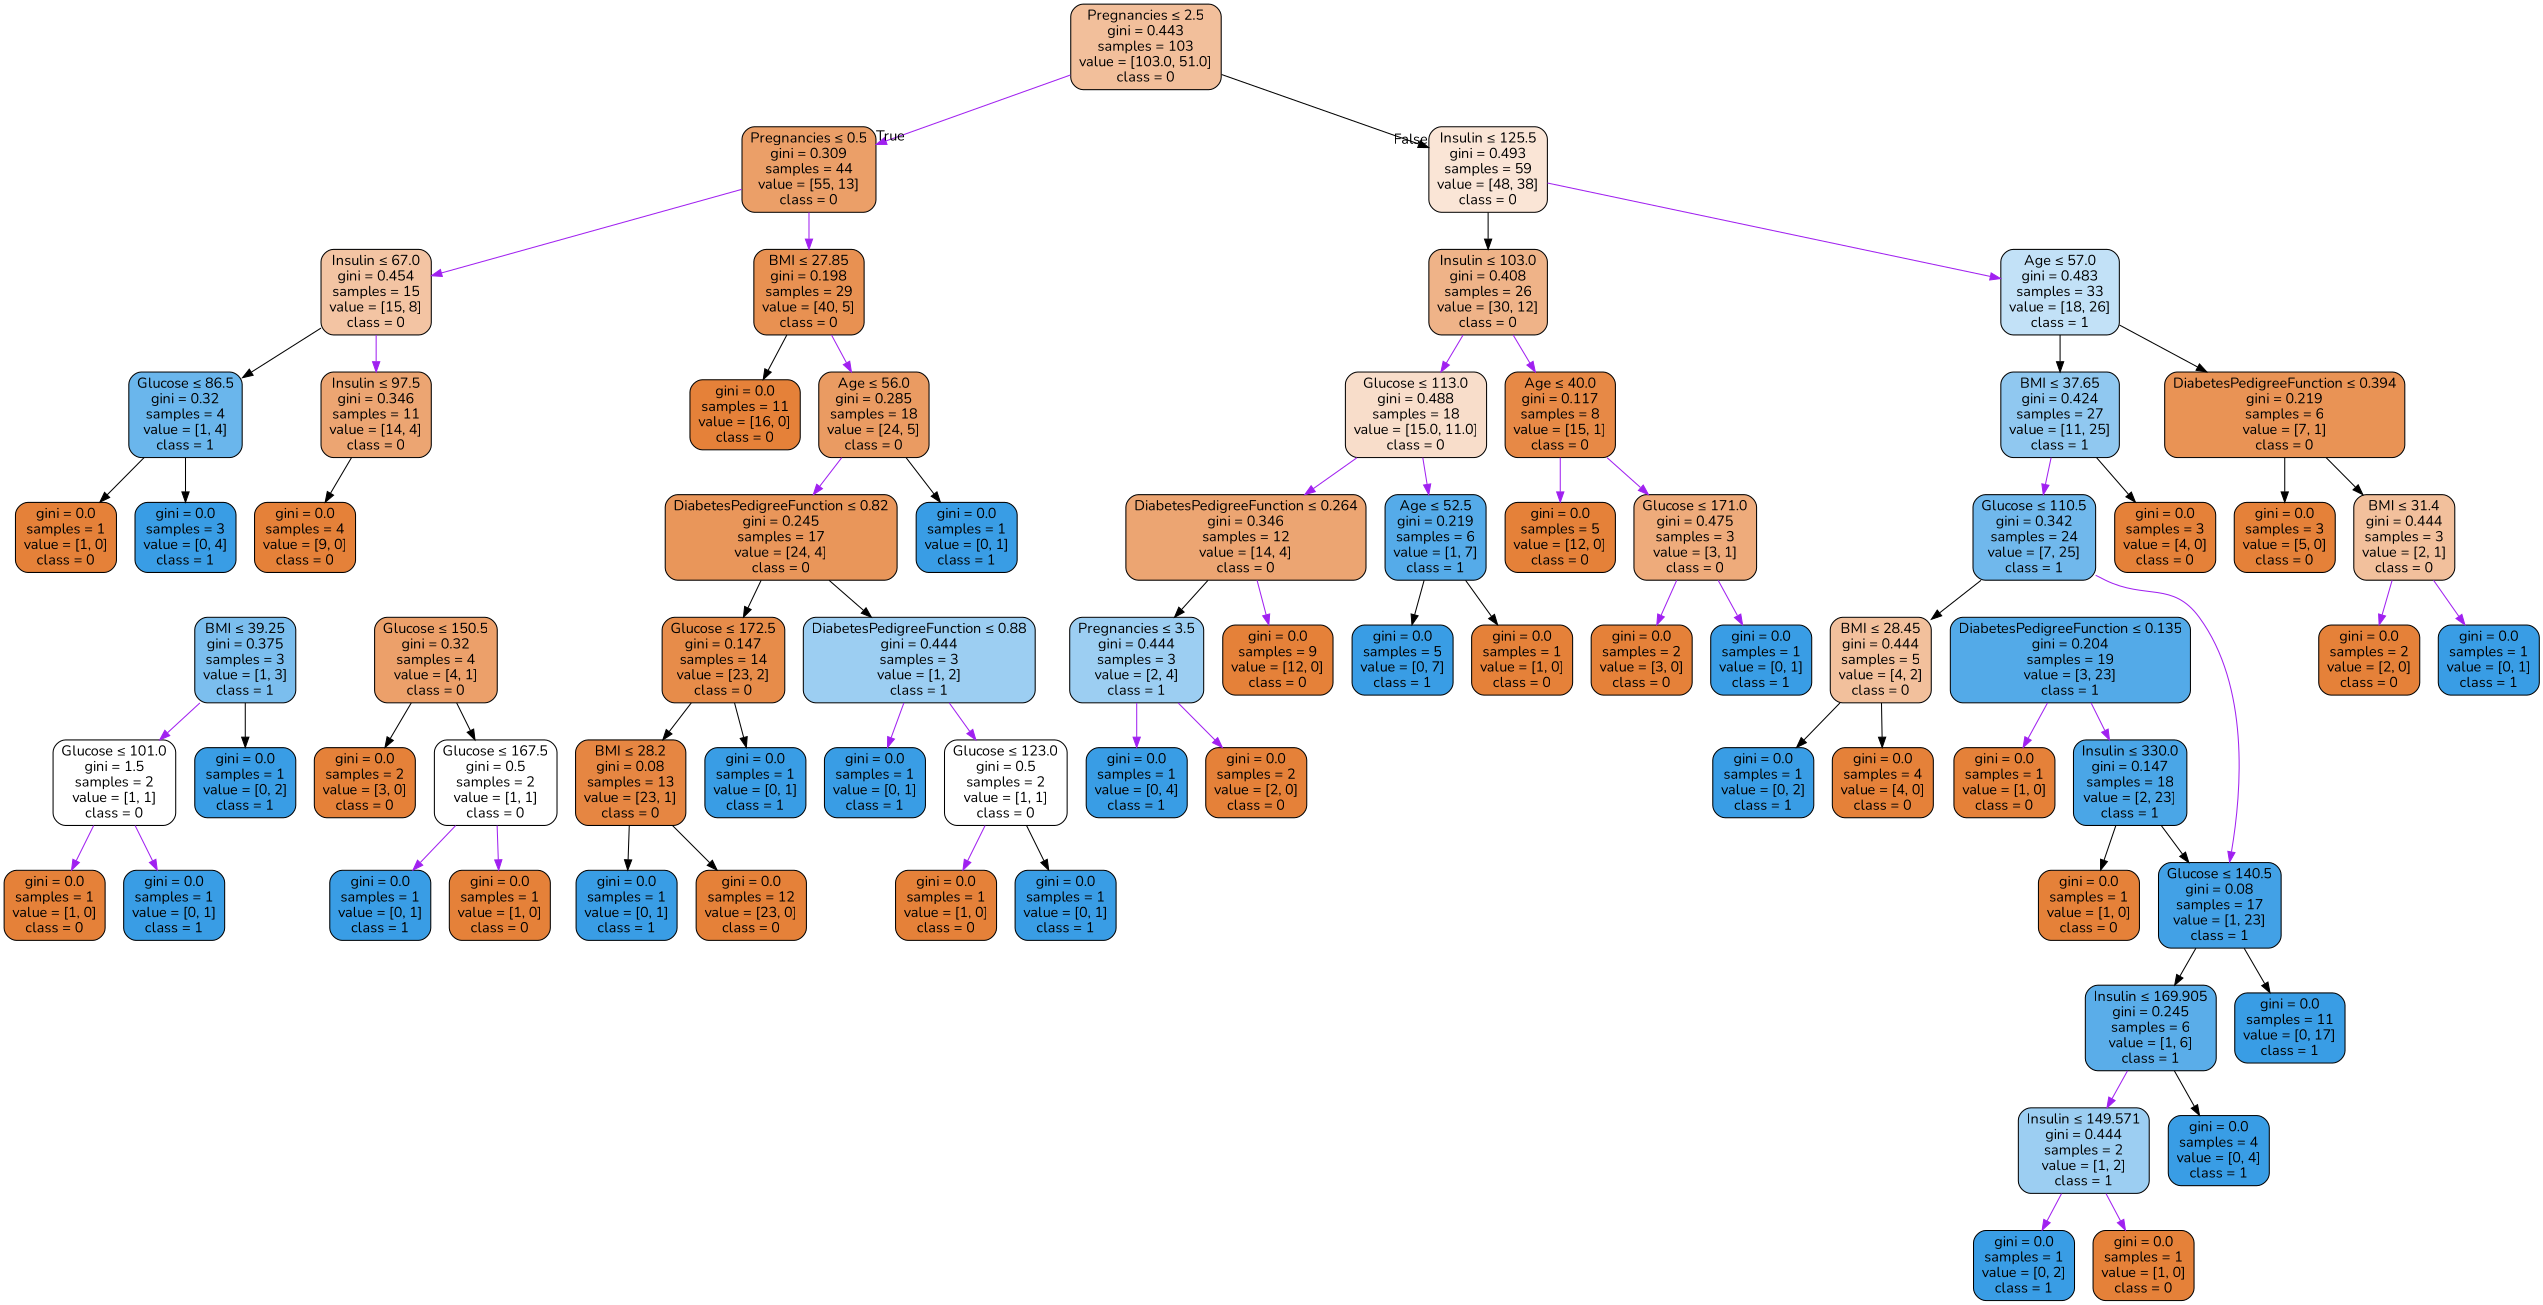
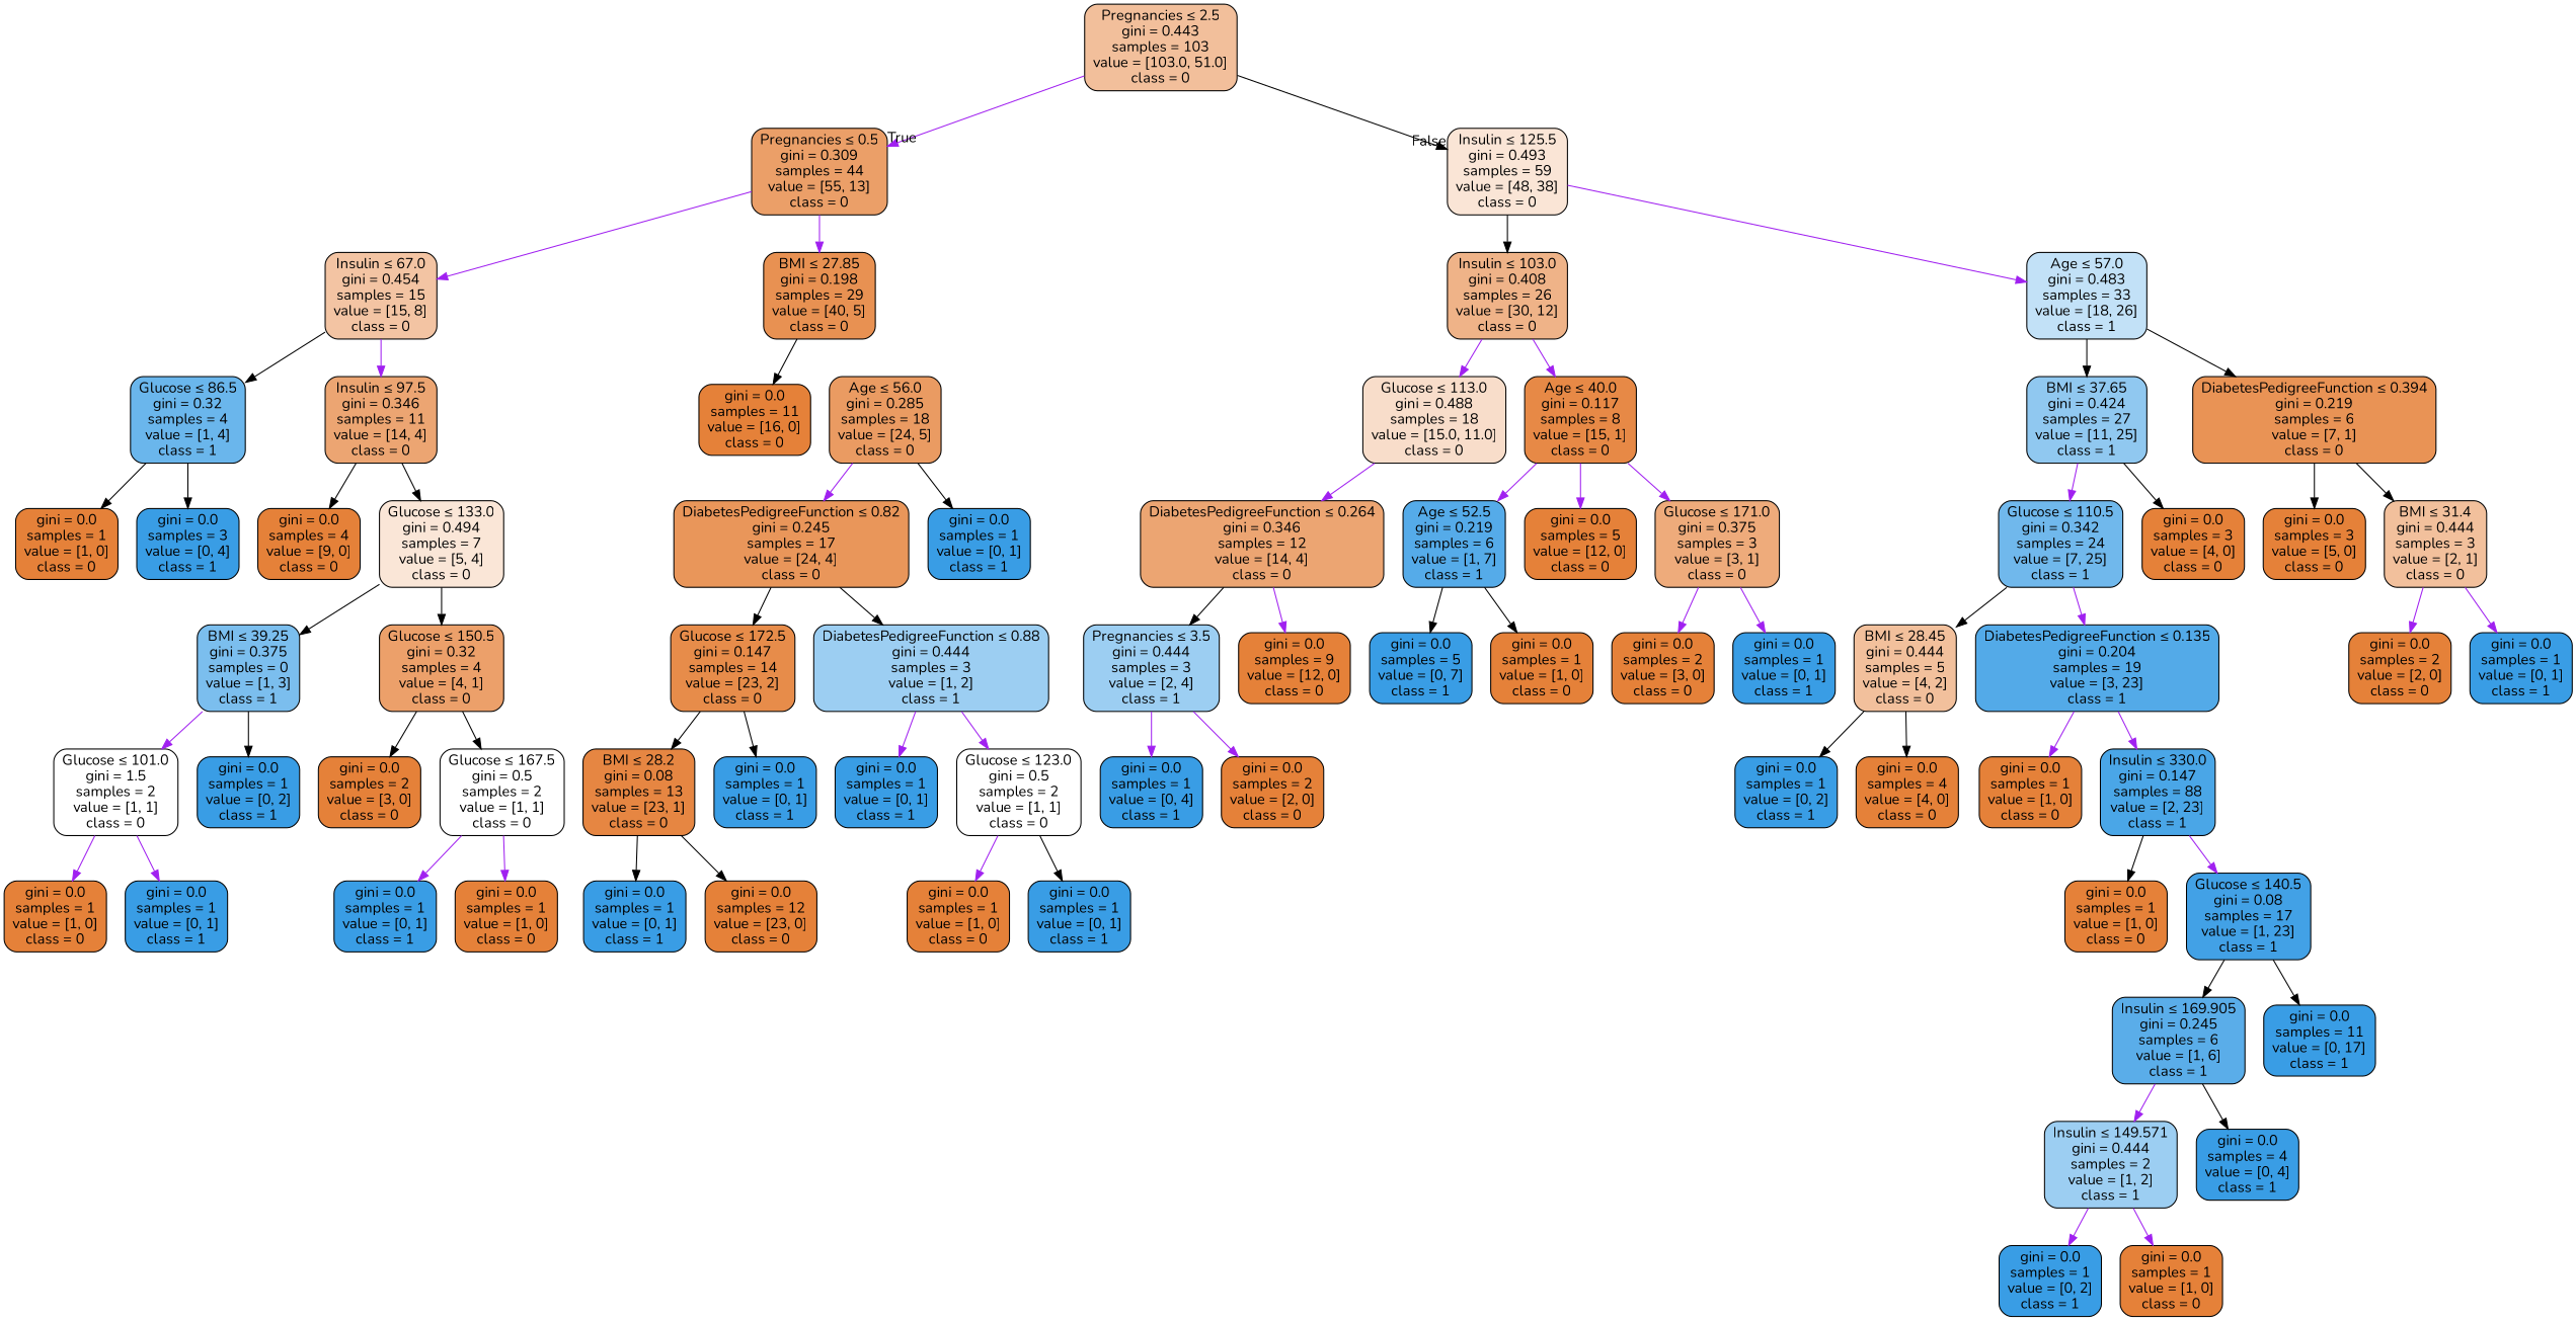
  digraph {
    fontname=Nunito
    node [color=black fillcolor="#e58139" fontname=Nunito shape=box style="filled, rounded"]
    edge [color=purple fontname=Nunito]
    n1 [fillcolor="#f2bf9b" label=<Pregnancies &le; 2.5<br/>gini = 0.443<br/>samples = 103<br/>value = [103.0, 51.0]<br/>class = 0>]
    n2 [fillcolor="#eb9f68" label=<Pregnancies &le; 0.5<br/>gini = 0.309<br/>samples = 44<br/>value = [55, 13]<br/>class = 0>]
    n3 [fillcolor="#fae5d6" label=<Insulin &le; 125.5<br/>gini = 0.493<br/>samples = 59<br/>value = [48, 38]<br/>class = 0>]
    n4 [fillcolor="#f3c4a3" label=<Insulin &le; 67.0<br/>gini = 0.454<br/>samples = 15<br/>value = [15, 8]<br/>class = 0>]
    n5 [fillcolor="#e89152" label=<BMI &le; 27.85<br/>gini = 0.198<br/>samples = 29<br/>value = [40, 5]<br/>class = 0>]
    n6 [fillcolor="#efb388" label=<Insulin &le; 103.0<br/>gini = 0.408<br/>samples = 26<br/>value = [30, 12]<br/>class = 0>]
    n7 [fillcolor="#c2e1f7" label=<Age &le; 57.0<br/>gini = 0.483<br/>samples = 33<br/>value = [18, 26]<br/>class = 1>]
    n8 [fillcolor="#6ab6ec" label=<Glucose &le; 86.5<br/>gini = 0.32<br/>samples = 4<br/>value = [1, 4]<br/>class = 1>]
    n9 [fillcolor="#eca572" label=<Insulin &le; 97.5<br/>gini = 0.346<br/>samples = 11<br/>value = [14, 4]<br/>class = 0>]
    n10 [label=<gini = 0.0<br/>samples = 11<br/>value = [16, 0]<br/>class = 0>]
    n11 [fillcolor="#ea9b62" label=<Age &le; 56.0<br/>gini = 0.285<br/>samples = 18<br/>value = [24, 5]<br/>class = 0>]
    n12 [label=<gini = 0.0<br/>samples = 1<br/>value = [1, 0]<br/>class = 0>]
    n13 [fillcolor="#399de5" label=<gini = 0.0<br/>samples = 3<br/>value = [0, 4]<br/>class = 1>]
    n14 [label=<gini = 0.0<br/>samples = 4<br/>value = [9, 0]<br/>class = 0>]
-   n16 [fillcolor="#7bbeee" label=<BMI &le; 39.25<br/>gini = 0.375<br/>samples = 3<br/>value = [1, 3]<br/>class = 1>]
+   n15 [fillcolor="#fae6d7" label=<Glucose &le; 133.0<br/>gini = 0.494<br/>samples = 7<br/>value = [5, 4]<br/>class = 0>]
+   n16 [fillcolor="#7bbeee" label=<BMI &le; 39.25<br/>gini = 0.375<br/>samples = 0<br/>value = [1, 3]<br/>class = 1>]
    n17 [fillcolor="#eca06a" label=<Glucose &le; 150.5<br/>gini = 0.32<br/>samples = 4<br/>value = [4, 1]<br/>class = 0>]
    n18 [fillcolor="#ffffff" label=<Glucose &le; 101.0<br/>gini = 1.5<br/>samples = 2<br/>value = [1, 1]<br/>class = 0>]
    n19 [fillcolor="#399de5" label=<gini = 0.0<br/>samples = 1<br/>value = [0, 2]<br/>class = 1>]
    n20 [label=<gini = 0.0<br/>samples = 2<br/>value = [3, 0]<br/>class = 0>]
    n21 [fillcolor="#ffffff" label=<Glucose &le; 167.5<br/>gini = 0.5<br/>samples = 2<br/>value = [1, 1]<br/>class = 0>]
    n22 [label=<gini = 0.0<br/>samples = 1<br/>value = [1, 0]<br/>class = 0>]
    n23 [fillcolor="#399de5" label=<gini = 0.0<br/>samples = 1<br/>value = [0, 1]<br/>class = 1>]
    n24 [fillcolor="#399de5" label=<gini = 0.0<br/>samples = 1<br/>value = [0, 1]<br/>class = 1>]
    n25 [label=<gini = 0.0<br/>samples = 1<br/>value = [1, 0]<br/>class = 0>]
    n26 [fillcolor="#e9965a" label=<DiabetesPedigreeFunction &le; 0.82<br/>gini = 0.245<br/>samples = 17<br/>value = [24, 4]<br/>class = 0>]
    n27 [fillcolor="#399de5" label=<gini = 0.0<br/>samples = 1<br/>value = [0, 1]<br/>class = 1>]
    n28 [fillcolor="#e78c4a" label=<Glucose &le; 172.5<br/>gini = 0.147<br/>samples = 14<br/>value = [23, 2]<br/>class = 0>]
    n29 [fillcolor="#9ccef2" label=<DiabetesPedigreeFunction &le; 0.88<br/>gini = 0.444<br/>samples = 3<br/>value = [1, 2]<br/>class = 1>]
    n30 [fillcolor="#e68642" label=<BMI &le; 28.2<br/>gini = 0.08<br/>samples = 13<br/>value = [23, 1]<br/>class = 0>]
    n31 [fillcolor="#399de5" label=<gini = 0.0<br/>samples = 1<br/>value = [0, 1]<br/>class = 1>]
    n32 [fillcolor="#399de5" label=<gini = 0.0<br/>samples = 1<br/>value = [0, 1]<br/>class = 1>]
    n33 [fillcolor="#ffffff" label=<Glucose &le; 123.0<br/>gini = 0.5<br/>samples = 2<br/>value = [1, 1]<br/>class = 0>]
    n34 [fillcolor="#399de5" label=<gini = 0.0<br/>samples = 1<br/>value = [0, 1]<br/>class = 1>]
    n35 [label=<gini = 0.0<br/>samples = 12<br/>value = [23, 0]<br/>class = 0>]
    n36 [label=<gini = 0.0<br/>samples = 1<br/>value = [1, 0]<br/>class = 0>]
    n37 [fillcolor="#399de5" label=<gini = 0.0<br/>samples = 1<br/>value = [0, 1]<br/>class = 1>]
    n38 [fillcolor="#f8ddca" label=<Glucose &le; 113.0<br/>gini = 0.488<br/>samples = 18<br/>value = [15.0, 11.0]<br/>class = 0>]
    n39 [fillcolor="#e78946" label=<Age &le; 40.0<br/>gini = 0.117<br/>samples = 8<br/>value = [15, 1]<br/>class = 0>]
    n40 [fillcolor="#90c8f0" label=<BMI &le; 37.65<br/>gini = 0.424<br/>samples = 27<br/>value = [11, 25]<br/>class = 1>]
    n41 [fillcolor="#e99355" label=<DiabetesPedigreeFunction &le; 0.394<br/>gini = 0.219<br/>samples = 6<br/>value = [7, 1]<br/>class = 0>]
    n42 [fillcolor="#eca572" label=<DiabetesPedigreeFunction &le; 0.264<br/>gini = 0.346<br/>samples = 12<br/>value = [14, 4]<br/>class = 0>]
    n43 [fillcolor="#55abe9" label=<Age &le; 52.5<br/>gini = 0.219<br/>samples = 6<br/>value = [1, 7]<br/>class = 1>]
    n44 [label=<gini = 0.0<br/>samples = 5<br/>value = [12, 0]<br/>class = 0>]
-   n45 [fillcolor="#eeab7b" label=<Glucose &le; 171.0<br/>gini = 0.475<br/>samples = 3<br/>value = [3, 1]<br/>class = 0>]
+   n45 [fillcolor="#eeab7b" label=<Glucose &le; 171.0<br/>gini = 0.375<br/>samples = 3<br/>value = [3, 1]<br/>class = 0>]
    n46 [fillcolor="#9ccef2" label=<Pregnancies &le; 3.5<br/>gini = 0.444<br/>samples = 3<br/>value = [2, 4]<br/>class = 1>]
    n47 [label=<gini = 0.0<br/>samples = 9<br/>value = [12, 0]<br/>class = 0>]
    n48 [fillcolor="#399de5" label=<gini = 0.0<br/>samples = 5<br/>value = [0, 7]<br/>class = 1>]
    n49 [label=<gini = 0.0<br/>samples = 1<br/>value = [1, 0]<br/>class = 0>]
    n50 [fillcolor="#399de5" label=<gini = 0.0<br/>samples = 1<br/>value = [0, 4]<br/>class = 1>]
    n51 [label=<gini = 0.0<br/>samples = 2<br/>value = [2, 0]<br/>class = 0>]
    n52 [label=<gini = 0.0<br/>samples = 2<br/>value = [3, 0]<br/>class = 0>]
    n53 [fillcolor="#399de5" label=<gini = 0.0<br/>samples = 1<br/>value = [0, 1]<br/>class = 1>]
    n54 [fillcolor="#70b8ec" label=<Glucose &le; 110.5<br/>gini = 0.342<br/>samples = 24<br/>value = [7, 25]<br/>class = 1>]
    n55 [label=<gini = 0.0<br/>samples = 3<br/>value = [4, 0]<br/>class = 0>]
    n56 [label=<gini = 0.0<br/>samples = 3<br/>value = [5, 0]<br/>class = 0>]
    n57 [fillcolor="#f2c09c" label=<BMI &le; 31.4<br/>gini = 0.444<br/>samples = 3<br/>value = [2, 1]<br/>class = 0>]
    n58 [fillcolor="#f2c09c" label=<BMI &le; 28.45<br/>gini = 0.444<br/>samples = 5<br/>value = [4, 2]<br/>class = 0>]
    n59 [fillcolor="#53aae8" label=<DiabetesPedigreeFunction &le; 0.135<br/>gini = 0.204<br/>samples = 19<br/>value = [3, 23]<br/>class = 1>]
    n60 [fillcolor="#399de5" label=<gini = 0.0<br/>samples = 1<br/>value = [0, 2]<br/>class = 1>]
    n61 [label=<gini = 0.0<br/>samples = 4<br/>value = [4, 0]<br/>class = 0>]
    n62 [label=<gini = 0.0<br/>samples = 1<br/>value = [1, 0]<br/>class = 0>]
-   n63 [fillcolor="#4aa6e7" label=<Insulin &le; 330.0<br/>gini = 0.147<br/>samples = 18<br/>value = [2, 23]<br/>class = 1>]
+   n63 [fillcolor="#4aa6e7" label=<Insulin &le; 330.0<br/>gini = 0.147<br/>samples = 88<br/>value = [2, 23]<br/>class = 1>]
    n64 [fillcolor="#42a1e6" label=<Glucose &le; 140.5<br/>gini = 0.08<br/>samples = 17<br/>value = [1, 23]<br/>class = 1>]
    n65 [label=<gini = 0.0<br/>samples = 1<br/>value = [1, 0]<br/>class = 0>]
    n66 [fillcolor="#5aade9" label=<Insulin &le; 169.905<br/>gini = 0.245<br/>samples = 6<br/>value = [1, 6]<br/>class = 1>]
    n67 [fillcolor="#399de5" label=<gini = 0.0<br/>samples = 11<br/>value = [0, 17]<br/>class = 1>]
    n68 [fillcolor="#9ccef2" label=<Insulin &le; 149.571<br/>gini = 0.444<br/>samples = 2<br/>value = [1, 2]<br/>class = 1>]
    n69 [fillcolor="#399de5" label=<gini = 0.0<br/>samples = 4<br/>value = [0, 4]<br/>class = 1>]
    n70 [fillcolor="#399de5" label=<gini = 0.0<br/>samples = 1<br/>value = [0, 2]<br/>class = 1>]
    n71 [label=<gini = 0.0<br/>samples = 1<br/>value = [1, 0]<br/>class = 0>]
    n72 [label=<gini = 0.0<br/>samples = 2<br/>value = [2, 0]<br/>class = 0>]
    n73 [fillcolor="#399de5" label=<gini = 0.0<br/>samples = 1<br/>value = [0, 1]<br/>class = 1>]
    n1 -> n2 [headlabel=True labelangle=45 labeldistance=2.5]
    n1 -> n3 [color=black headlabel=False labelangle=-45 labeldistance=2.5]
    n2 -> n4
    n2 -> n5
    n3 -> n6 [color=black]
    n3 -> n7
    n4 -> n8 [color=black]
    n4 -> n9
    n5 -> n10 [color=black]
-   n5 -> n11
    n6 -> n38
    n6 -> n39
    n7 -> n40 [color=black]
    n7 -> n41 [color=black]
    n8 -> n12 [color=black]
    n8 -> n13 [color=black]
    n9 -> n14 [color=black]
+   n9 -> n15 [color=black]
    n11 -> n26
    n11 -> n27 [color=black]
+   n15 -> n16 [color=black]
+   n15 -> n17 [color=black]
    n16 -> n18
    n16 -> n19 [color=black]
    n17 -> n20 [color=black]
    n17 -> n21 [color=black]
    n18 -> n22
    n18 -> n23
    n21 -> n24
    n21 -> n25
    n26 -> n28 [color=black]
    n26 -> n29 [color=black]
    n28 -> n30 [color=black]
    n28 -> n31 [color=black]
    n29 -> n32
    n29 -> n33
    n30 -> n34 [color=black]
    n30 -> n35 [color=black]
    n33 -> n36
    n33 -> n37 [color=black]
    n38 -> n42
-   n38 -> n43
+   n39 -> n43
    n39 -> n44
    n39 -> n45
    n40 -> n54
    n40 -> n55 [color=black]
    n41 -> n56 [color=black]
    n41 -> n57 [color=black]
    n42 -> n46 [color=black]
    n42 -> n47
    n43 -> n48 [color=black]
    n43 -> n49 [color=black]
    n45 -> n52
    n45 -> n53
    n46 -> n50
    n46 -> n51
    n54 -> n58 [color=black]
-   n54 -> n64
+   n54 -> n59
    n57 -> n72
    n57 -> n73
    n58 -> n60 [color=black]
    n58 -> n61 [color=black]
    n59 -> n62
    n59 -> n63
-   n63 -> n64 [color=black]
+   n63 -> n64
    n63 -> n65 [color=black]
    n64 -> n66 [color=black]
    n64 -> n67 [color=black]
    n66 -> n68
    n66 -> n69 [color=black]
    n68 -> n70
    n68 -> n71
  }
